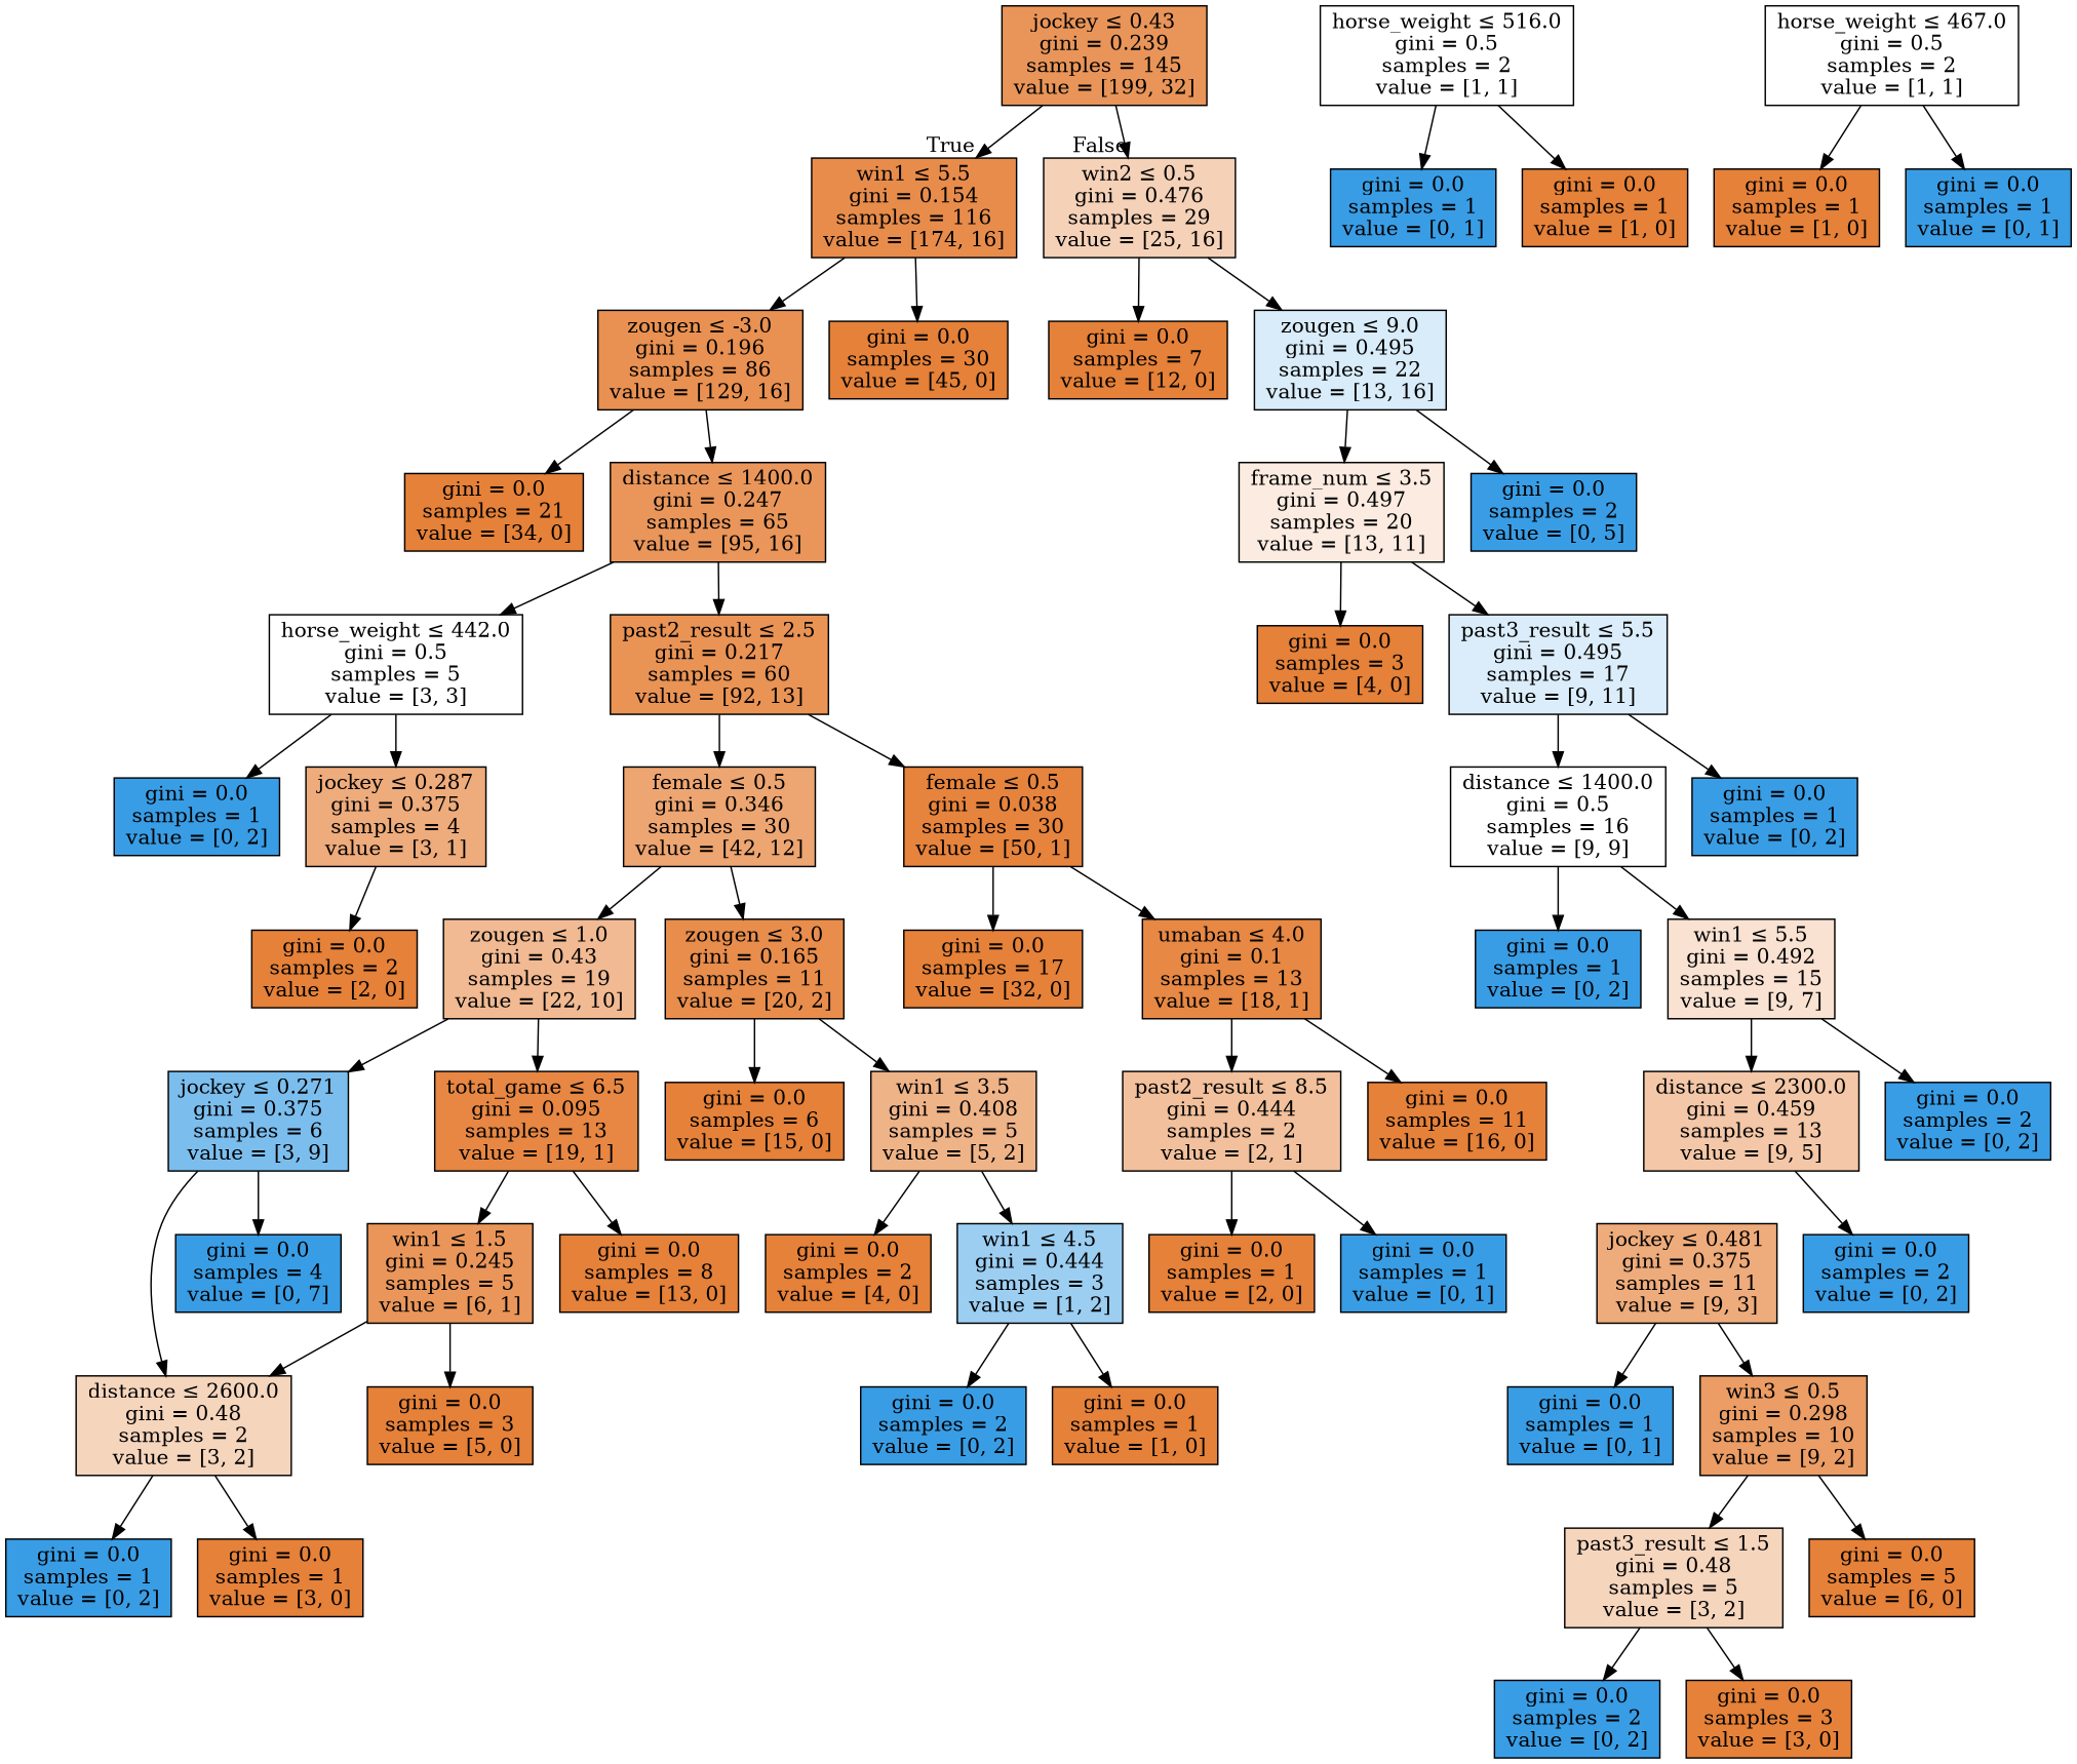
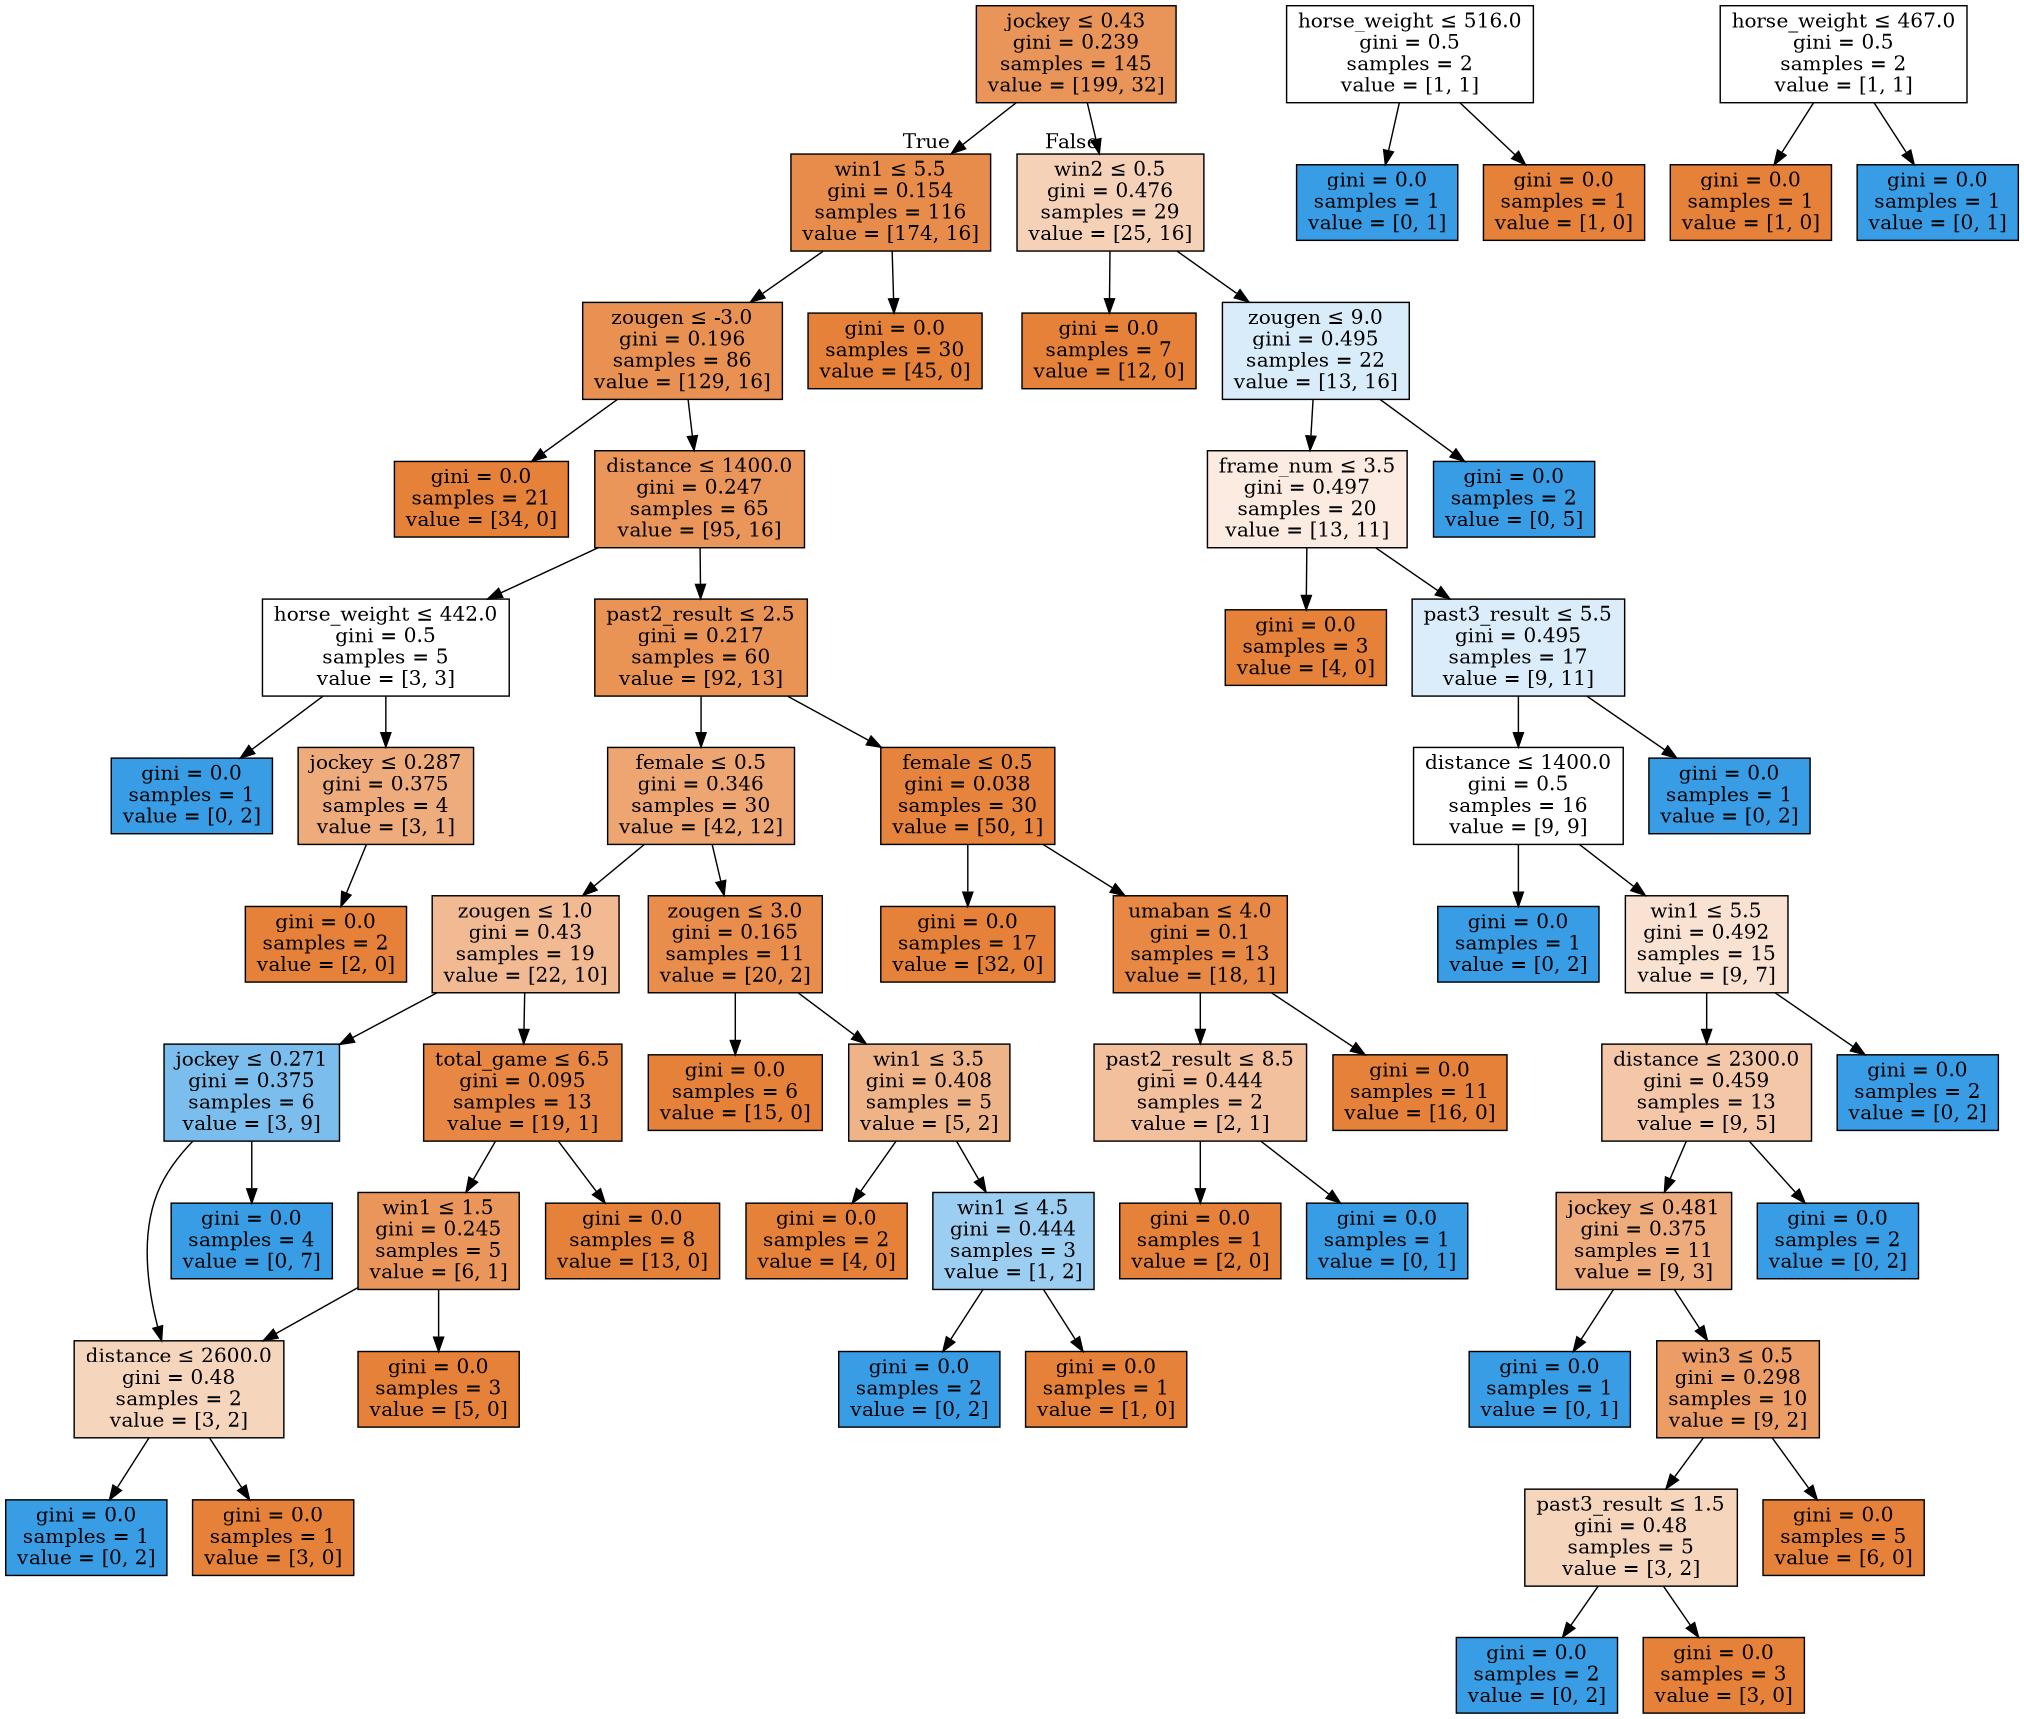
  digraph {
    node [color=black fillcolor="#e58139ff" shape=box style=filled]
    n1 [fillcolor="#e58139d6" label=<jockey &le; 0.43<br/>gini = 0.239<br/>samples = 145<br/>value = [199, 32]>]
    n2 [fillcolor="#e58139e8" label=<win1 &le; 5.5<br/>gini = 0.154<br/>samples = 116<br/>value = [174, 16]>]
    n3 [fillcolor="#e581395c" label=<win2 &le; 0.5<br/>gini = 0.476<br/>samples = 29<br/>value = [25, 16]>]
    n4 [fillcolor="#e58139df" label=<zougen &le; -3.0<br/>gini = 0.196<br/>samples = 86<br/>value = [129, 16]>]
    n5 [label=<gini = 0.0<br/>samples = 30<br/>value = [45, 0]>]
    n6 [label=<gini = 0.0<br/>samples = 7<br/>value = [12, 0]>]
    n7 [fillcolor="#399de530" label=<zougen &le; 9.0<br/>gini = 0.495<br/>samples = 22<br/>value = [13, 16]>]
    n8 [label=<gini = 0.0<br/>samples = 21<br/>value = [34, 0]>]
    n9 [fillcolor="#e58139d4" label=<distance &le; 1400.0<br/>gini = 0.247<br/>samples = 65<br/>value = [95, 16]>]
    n10 [fillcolor="#e5813900" label=<horse_weight &le; 442.0<br/>gini = 0.5<br/>samples = 5<br/>value = [3, 3]>]
    n11 [fillcolor="#e58139db" label=<past2_result &le; 2.5<br/>gini = 0.217<br/>samples = 60<br/>value = [92, 13]>]
    n12 [fillcolor="#399de5ff" label=<gini = 0.0<br/>samples = 1<br/>value = [0, 2]>]
    n13 [fillcolor="#e58139aa" label=<jockey &le; 0.287<br/>gini = 0.375<br/>samples = 4<br/>value = [3, 1]>]
    n14 [fillcolor="#e58139b6" label=<female &le; 0.5<br/>gini = 0.346<br/>samples = 30<br/>value = [42, 12]>]
    n15 [fillcolor="#e58139fa" label=<female &le; 0.5<br/>gini = 0.038<br/>samples = 30<br/>value = [50, 1]>]
    n16 [label=<gini = 0.0<br/>samples = 2<br/>value = [2, 0]>]
    n17 [fillcolor="#e5813900" label=<horse_weight &le; 516.0<br/>gini = 0.5<br/>samples = 2<br/>value = [1, 1]>]
    n18 [fillcolor="#399de5ff" label=<gini = 0.0<br/>samples = 1<br/>value = [0, 1]>]
    n19 [label=<gini = 0.0<br/>samples = 1<br/>value = [1, 0]>]
    n20 [fillcolor="#e581398b" label=<zougen &le; 1.0<br/>gini = 0.43<br/>samples = 19<br/>value = [22, 10]>]
    n21 [fillcolor="#e58139e6" label=<zougen &le; 3.0<br/>gini = 0.165<br/>samples = 11<br/>value = [20, 2]>]
    n22 [label=<gini = 0.0<br/>samples = 17<br/>value = [32, 0]>]
    n23 [fillcolor="#e58139f1" label=<umaban &le; 4.0<br/>gini = 0.1<br/>samples = 13<br/>value = [18, 1]>]
    n24 [fillcolor="#399de5aa" label=<jockey &le; 0.271<br/>gini = 0.375<br/>samples = 6<br/>value = [3, 9]>]
    n25 [fillcolor="#e58139f2" label=<total_game &le; 6.5<br/>gini = 0.095<br/>samples = 13<br/>value = [19, 1]>]
    n26 [label=<gini = 0.0<br/>samples = 6<br/>value = [15, 0]>]
    n27 [fillcolor="#e5813999" label=<win1 &le; 3.5<br/>gini = 0.408<br/>samples = 5<br/>value = [5, 2]>]
    n28 [fillcolor="#e5813955" label=<distance &le; 2600.0<br/>gini = 0.48<br/>samples = 2<br/>value = [3, 2]>]
    n29 [fillcolor="#399de5ff" label=<gini = 0.0<br/>samples = 4<br/>value = [0, 7]>]
    n30 [fillcolor="#e58139d4" label=<win1 &le; 1.5<br/>gini = 0.245<br/>samples = 5<br/>value = [6, 1]>]
    n31 [label=<gini = 0.0<br/>samples = 8<br/>value = [13, 0]>]
    n32 [fillcolor="#399de5ff" label=<gini = 0.0<br/>samples = 1<br/>value = [0, 2]>]
    n33 [label=<gini = 0.0<br/>samples = 1<br/>value = [3, 0]>]
    n34 [label=<gini = 0.0<br/>samples = 3<br/>value = [5, 0]>]
    n35 [fillcolor="#e5813900" label=<horse_weight &le; 467.0<br/>gini = 0.5<br/>samples = 2<br/>value = [1, 1]>]
    n36 [label=<gini = 0.0<br/>samples = 1<br/>value = [1, 0]>]
    n37 [fillcolor="#399de5ff" label=<gini = 0.0<br/>samples = 1<br/>value = [0, 1]>]
    n38 [label=<gini = 0.0<br/>samples = 2<br/>value = [4, 0]>]
    n39 [fillcolor="#399de57f" label=<win1 &le; 4.5<br/>gini = 0.444<br/>samples = 3<br/>value = [1, 2]>]
    n40 [fillcolor="#399de5ff" label=<gini = 0.0<br/>samples = 2<br/>value = [0, 2]>]
    n41 [label=<gini = 0.0<br/>samples = 1<br/>value = [1, 0]>]
    n42 [fillcolor="#e581397f" label=<past2_result &le; 8.5<br/>gini = 0.444<br/>samples = 2<br/>value = [2, 1]>]
    n43 [label=<gini = 0.0<br/>samples = 11<br/>value = [16, 0]>]
    n44 [label=<gini = 0.0<br/>samples = 1<br/>value = [2, 0]>]
    n45 [fillcolor="#399de5ff" label=<gini = 0.0<br/>samples = 1<br/>value = [0, 1]>]
    n46 [fillcolor="#e5813927" label=<frame_num &le; 3.5<br/>gini = 0.497<br/>samples = 20<br/>value = [13, 11]>]
    n47 [fillcolor="#399de5ff" label=<gini = 0.0<br/>samples = 2<br/>value = [0, 5]>]
    n48 [label=<gini = 0.0<br/>samples = 3<br/>value = [4, 0]>]
    n49 [fillcolor="#399de52e" label=<past3_result &le; 5.5<br/>gini = 0.495<br/>samples = 17<br/>value = [9, 11]>]
    n50 [fillcolor="#e5813900" label=<distance &le; 1400.0<br/>gini = 0.5<br/>samples = 16<br/>value = [9, 9]>]
    n51 [fillcolor="#399de5ff" label=<gini = 0.0<br/>samples = 1<br/>value = [0, 2]>]
    n52 [fillcolor="#399de5ff" label=<gini = 0.0<br/>samples = 1<br/>value = [0, 2]>]
    n53 [fillcolor="#e5813939" label=<win1 &le; 5.5<br/>gini = 0.492<br/>samples = 15<br/>value = [9, 7]>]
    n54 [fillcolor="#e5813971" label=<distance &le; 2300.0<br/>gini = 0.459<br/>samples = 13<br/>value = [9, 5]>]
    n55 [fillcolor="#399de5ff" label=<gini = 0.0<br/>samples = 2<br/>value = [0, 2]>]
    n56 [fillcolor="#e58139aa" label=<jockey &le; 0.481<br/>gini = 0.375<br/>samples = 11<br/>value = [9, 3]>]
    n57 [fillcolor="#399de5ff" label=<gini = 0.0<br/>samples = 2<br/>value = [0, 2]>]
    n58 [fillcolor="#399de5ff" label=<gini = 0.0<br/>samples = 1<br/>value = [0, 1]>]
    n59 [fillcolor="#e58139c6" label=<win3 &le; 0.5<br/>gini = 0.298<br/>samples = 10<br/>value = [9, 2]>]
    n60 [fillcolor="#e5813955" label=<past3_result &le; 1.5<br/>gini = 0.48<br/>samples = 5<br/>value = [3, 2]>]
    n61 [label=<gini = 0.0<br/>samples = 5<br/>value = [6, 0]>]
    n62 [fillcolor="#399de5ff" label=<gini = 0.0<br/>samples = 2<br/>value = [0, 2]>]
    n63 [label=<gini = 0.0<br/>samples = 3<br/>value = [3, 0]>]
    n1 -> n2 [headlabel=True labelangle=45 labeldistance=2.5]
    n1 -> n3 [headlabel=False labelangle=-45 labeldistance=2.5]
    n2 -> n4
    n2 -> n5
    n3 -> n6
    n3 -> n7
    n4 -> n8
    n4 -> n9
    n7 -> n46
    n7 -> n47
    n9 -> n10
    n9 -> n11
    n10 -> n12
    n10 -> n13
    n11 -> n14
    n11 -> n15
    n13 -> n16
    n14 -> n20
    n14 -> n21
    n15 -> n22
    n15 -> n23
    n17 -> n18
    n17 -> n19
    n20 -> n24
    n20 -> n25
    n21 -> n26
    n21 -> n27
    n23 -> n42
    n23 -> n43
    n24 -> n28
    n24 -> n29
    n25 -> n30
    n25 -> n31
    n27 -> n38
    n27 -> n39
    n28 -> n32
    n28 -> n33
    n30 -> n28
    n30 -> n34
    n35 -> n36
    n35 -> n37
    n39 -> n40
    n39 -> n41
    n42 -> n44
    n42 -> n45
    n46 -> n48
    n46 -> n49
    n49 -> n50
    n49 -> n51
    n50 -> n52
    n50 -> n53
    n53 -> n54
    n53 -> n55
+   n54 -> n56
    n54 -> n57
    n56 -> n58
    n56 -> n59
    n59 -> n60
    n59 -> n61
    n60 -> n62
    n60 -> n63
  }
